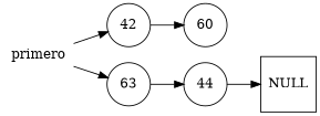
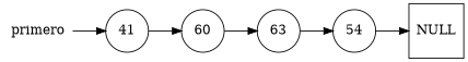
  digraph {
    rankdir=LR
    node [shape=circle]
    n1 [label=primero shape=plaintext]
-   42
+   42 [label=41]
    n3 [label=60]
    NULL [shape=square]
    n5 [label=63]
-   44
+   44 [label=54]
    n1 -> 42
    42 -> n3
-   n1 -> n5
+   n3 -> n5
    n5 -> 44
    44 -> NULL
  }
